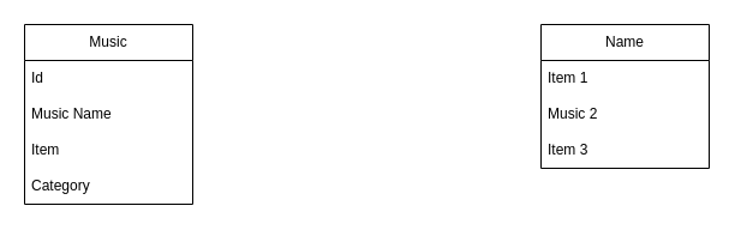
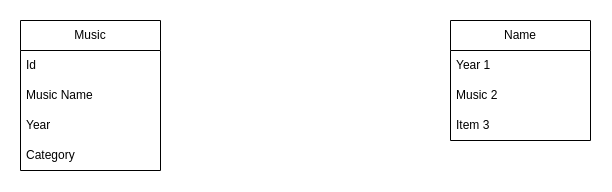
  <mxCell id="0" />
  <mxCell id="1" parent="0" />
  <mxCell id="2" value="Music" style="swimlane;fontStyle=0;childLayout=stackLayout;horizontal=1;startSize=30;horizontalStack=0;resizeParent=1;resizeParentMax=0;resizeLast=0;collapsible=1;marginBottom=0;whiteSpace=wrap;html=1;" vertex="1" parent="1"><mxGeometry x="20" y="20" width="140" height="150" as="geometry" /></mxCell>
  <mxCell id="3" value="Id" style="text;strokeColor=none;fillColor=none;align=left;verticalAlign=middle;spacingLeft=4;spacingRight=4;overflow=hidden;points=[[0,0.5],[1,0.5]];portConstraint=eastwest;rotatable=0;whiteSpace=wrap;html=1;" vertex="1" parent="2"><mxGeometry y="30" width="140" height="30" as="geometry" /></mxCell>
  <mxCell id="4" value="Music Name" style="text;strokeColor=none;fillColor=none;align=left;verticalAlign=middle;spacingLeft=4;spacingRight=4;overflow=hidden;points=[[0,0.5],[1,0.5]];portConstraint=eastwest;rotatable=0;whiteSpace=wrap;html=1;" vertex="1" parent="2"><mxGeometry y="60" width="140" height="30" as="geometry" /></mxCell>
- <mxCell id="5" value="Item" style="text;strokeColor=none;fillColor=none;align=left;verticalAlign=middle;spacingLeft=4;spacingRight=4;overflow=hidden;points=[[0,0.5],[1,0.5]];portConstraint=eastwest;rotatable=0;whiteSpace=wrap;html=1;" vertex="1" parent="2"><mxGeometry y="90" width="140" height="30" as="geometry" /></mxCell>
+ <mxCell id="5" value="Year" style="text;strokeColor=none;fillColor=none;align=left;verticalAlign=middle;spacingLeft=4;spacingRight=4;overflow=hidden;points=[[0,0.5],[1,0.5]];portConstraint=eastwest;rotatable=0;whiteSpace=wrap;html=1;" vertex="1" parent="2"><mxGeometry y="90" width="140" height="30" as="geometry" /></mxCell>
  <mxCell id="6" value="Category" style="text;strokeColor=none;fillColor=none;align=left;verticalAlign=middle;spacingLeft=4;spacingRight=4;overflow=hidden;points=[[0,0.5],[1,0.5]];portConstraint=eastwest;rotatable=0;whiteSpace=wrap;html=1;" vertex="1" parent="2"><mxGeometry y="120" width="140" height="30" as="geometry" /></mxCell>
  <mxCell id="7" value="Name" style="swimlane;fontStyle=0;childLayout=stackLayout;horizontal=1;startSize=30;horizontalStack=0;resizeParent=1;resizeParentMax=0;resizeLast=0;collapsible=1;marginBottom=0;whiteSpace=wrap;html=1;" vertex="1" parent="1"><mxGeometry x="450" y="20" width="140" height="120" as="geometry" /></mxCell>
- <mxCell id="8" value="Item 1" style="text;strokeColor=none;fillColor=none;align=left;verticalAlign=middle;spacingLeft=4;spacingRight=4;overflow=hidden;points=[[0,0.5],[1,0.5]];portConstraint=eastwest;rotatable=0;whiteSpace=wrap;html=1;" vertex="1" parent="7"><mxGeometry y="30" width="140" height="30" as="geometry" /></mxCell>
+ <mxCell id="8" value="Year 1" style="text;strokeColor=none;fillColor=none;align=left;verticalAlign=middle;spacingLeft=4;spacingRight=4;overflow=hidden;points=[[0,0.5],[1,0.5]];portConstraint=eastwest;rotatable=0;whiteSpace=wrap;html=1;" vertex="1" parent="7"><mxGeometry y="30" width="140" height="30" as="geometry" /></mxCell>
  <mxCell id="9" value="Music 2" style="text;strokeColor=none;fillColor=none;align=left;verticalAlign=middle;spacingLeft=4;spacingRight=4;overflow=hidden;points=[[0,0.5],[1,0.5]];portConstraint=eastwest;rotatable=0;whiteSpace=wrap;html=1;" vertex="1" parent="7"><mxGeometry y="60" width="140" height="30" as="geometry" /></mxCell>
  <mxCell id="10" value="Item 3" style="text;strokeColor=none;fillColor=none;align=left;verticalAlign=middle;spacingLeft=4;spacingRight=4;overflow=hidden;points=[[0,0.5],[1,0.5]];portConstraint=eastwest;rotatable=0;whiteSpace=wrap;html=1;" vertex="1" parent="7"><mxGeometry y="90" width="140" height="30" as="geometry" /></mxCell>
